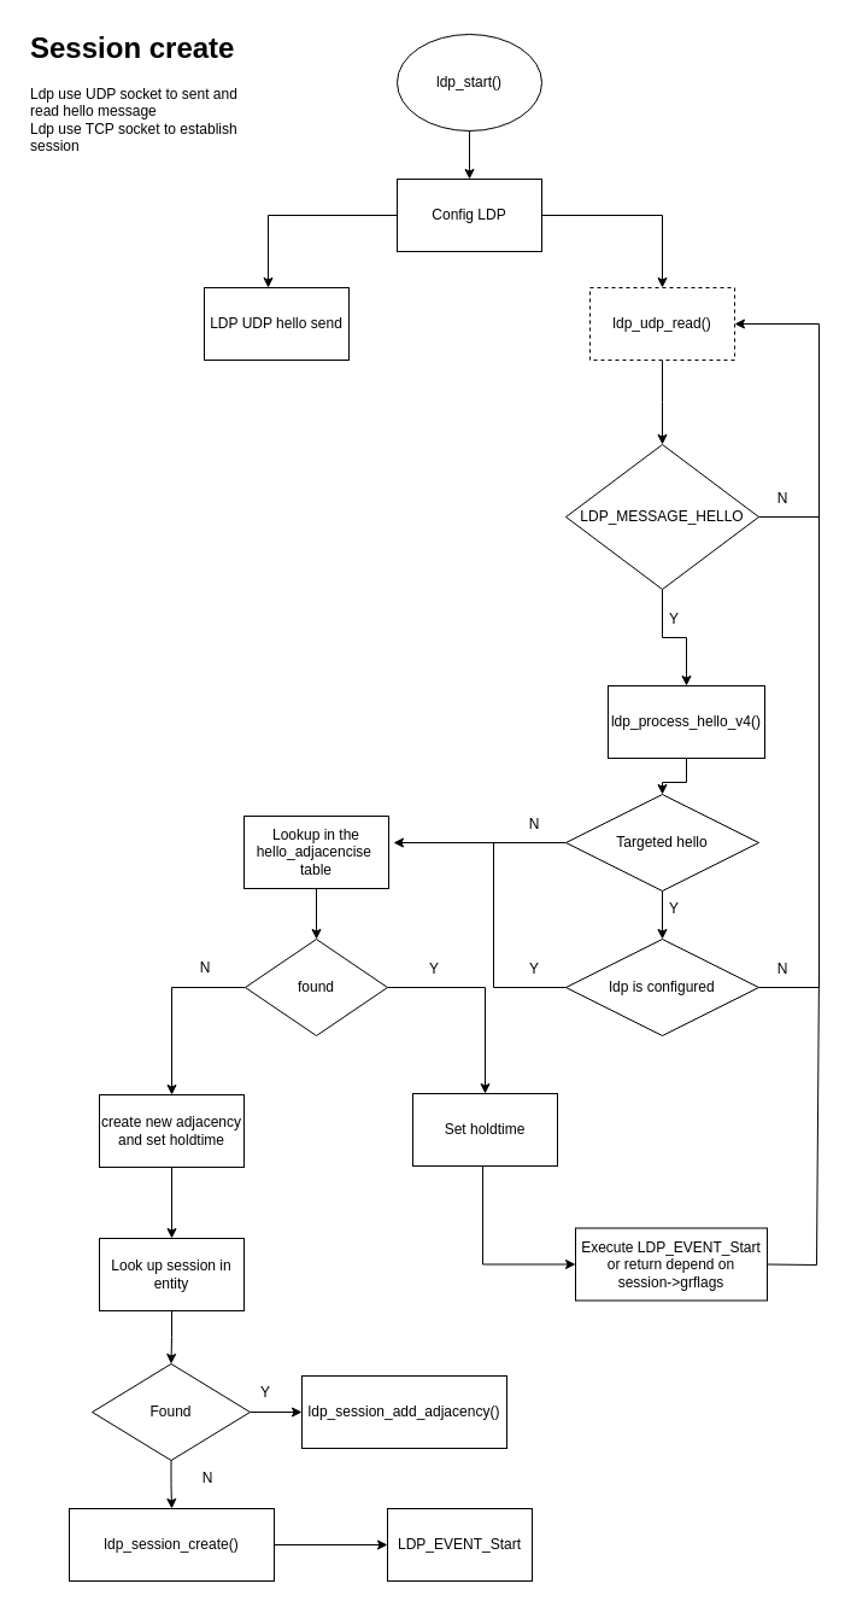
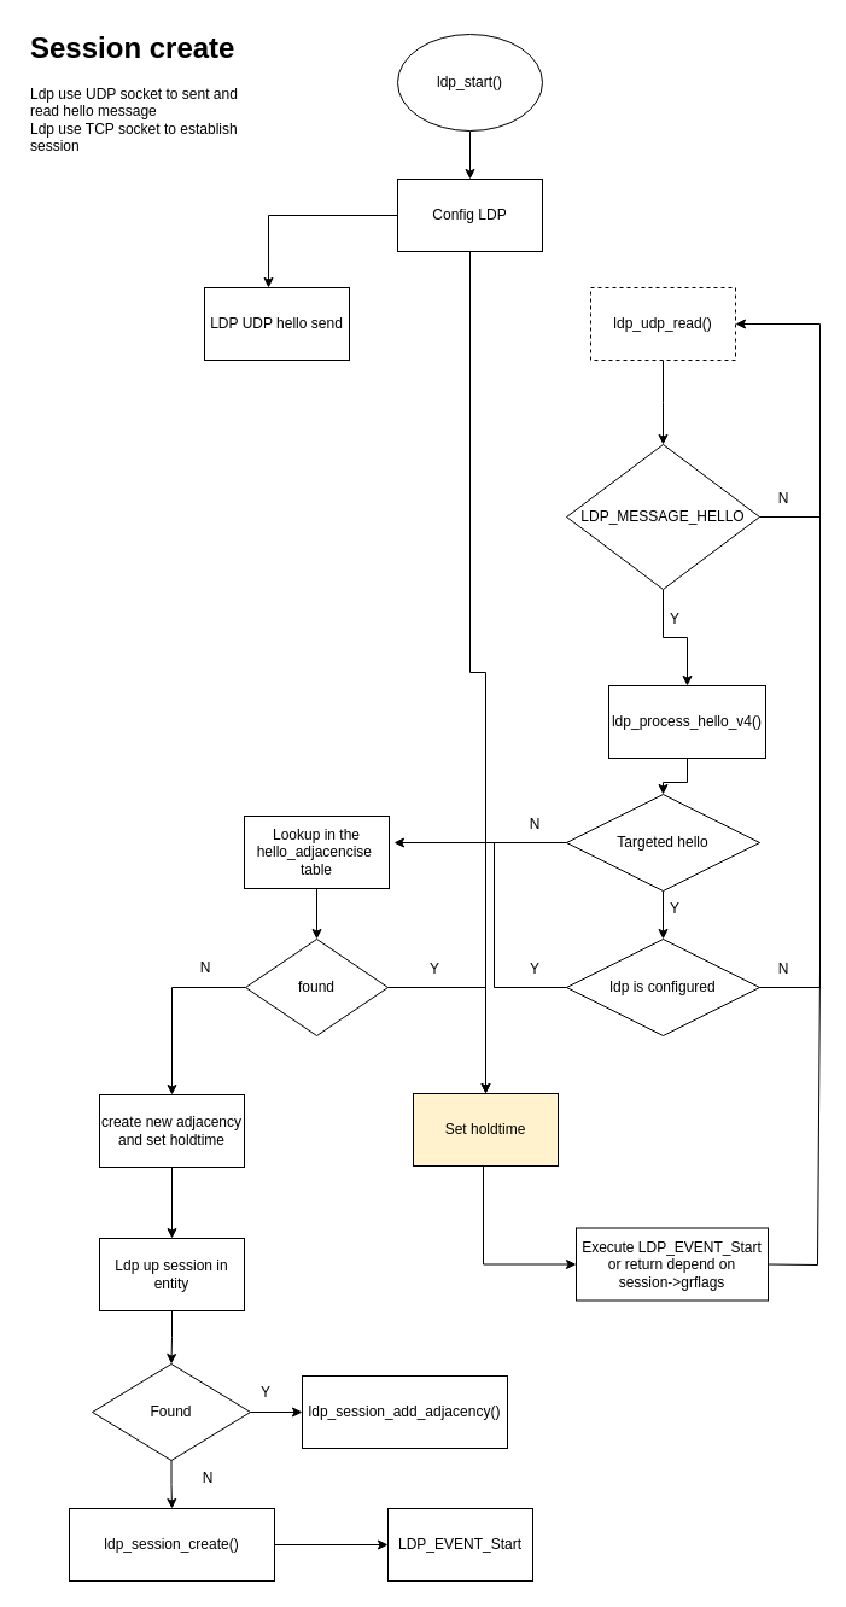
  <mxCell id="0" />
  <mxCell id="1" parent="0" />
  <mxCell id="2" style="edgeStyle=orthogonalEdgeStyle;rounded=0;orthogonalLoop=1;jettySize=auto;html=1;entryX=0.5;entryY=0;entryDx=0;entryDy=0;" parent="1" source="3" target="5" edge="1"><mxGeometry relative="1" as="geometry" /></mxCell>
  <mxCell id="3" value="ldp_start()" style="ellipse;whiteSpace=wrap;html=1;" parent="1" vertex="1"><mxGeometry x="329" y="28" width="120" height="80" as="geometry" /></mxCell>
- <mxCell id="4" style="edgeStyle=orthogonalEdgeStyle;rounded=0;orthogonalLoop=1;jettySize=auto;html=1;entryX=0.5;entryY=0;entryDx=0;entryDy=0;" parent="1" source="5" target="7" edge="1"><mxGeometry relative="1" as="geometry" /></mxCell>
+ <mxCell id="4" style="edgeStyle=orthogonalEdgeStyle;rounded=0;orthogonalLoop=1;jettySize=auto;html=1;" parent="1" source="5" target="36" edge="1"><mxGeometry relative="1" as="geometry" /></mxCell>
  <mxCell id="5" value="Config LDP" style="rounded=0;whiteSpace=wrap;html=1;" parent="1" vertex="1"><mxGeometry x="329" y="148" width="120" height="60" as="geometry" /></mxCell>
  <mxCell id="6" style="edgeStyle=orthogonalEdgeStyle;rounded=0;orthogonalLoop=1;jettySize=auto;html=1;entryX=0.5;entryY=0;entryDx=0;entryDy=0;" parent="1" source="7" edge="1"><mxGeometry relative="1" as="geometry"><mxPoint x="549" y="368" as="targetPoint" /></mxGeometry></mxCell>
  <mxCell id="7" value="ldp_udp_read()" style="rounded=0;whiteSpace=wrap;html=1;dashed=1;" parent="1" vertex="1"><mxGeometry x="489" y="238" width="120" height="60" as="geometry" /></mxCell>
  <mxCell id="8" value="LDP UDP hello send" style="rounded=0;whiteSpace=wrap;html=1;" parent="1" vertex="1"><mxGeometry x="169" y="238" width="120" height="60" as="geometry" /></mxCell>
  <mxCell id="9" style="edgeStyle=orthogonalEdgeStyle;rounded=0;orthogonalLoop=1;jettySize=auto;html=1;entryX=0.442;entryY=0;entryDx=0;entryDy=0;entryPerimeter=0;" parent="1" source="5" target="8" edge="1"><mxGeometry relative="1" as="geometry" /></mxCell>
  <mxCell id="10" style="edgeStyle=orthogonalEdgeStyle;rounded=0;orthogonalLoop=1;jettySize=auto;html=1;entryX=1;entryY=0.5;entryDx=0;entryDy=0;exitX=1;exitY=0.5;exitDx=0;exitDy=0;" parent="1" source="12" target="7" edge="1"><mxGeometry relative="1" as="geometry"><mxPoint x="654" y="273" as="targetPoint" /><mxPoint x="674" y="433" as="sourcePoint" /><Array as="points"><mxPoint x="679" y="428" /><mxPoint x="679" y="268" /></Array></mxGeometry></mxCell>
  <mxCell id="11" style="edgeStyle=orthogonalEdgeStyle;rounded=0;orthogonalLoop=1;jettySize=auto;html=1;entryX=0.5;entryY=0;entryDx=0;entryDy=0;" parent="1" source="12" target="14" edge="1"><mxGeometry relative="1" as="geometry" /></mxCell>
  <mxCell id="12" value="LDP_MESSAGE_HELLO" style="rhombus;whiteSpace=wrap;html=1;" parent="1" vertex="1"><mxGeometry x="469" y="368" width="160" height="120" as="geometry" /></mxCell>
  <mxCell id="13" style="edgeStyle=orthogonalEdgeStyle;rounded=0;orthogonalLoop=1;jettySize=auto;html=1;entryX=0.5;entryY=0;entryDx=0;entryDy=0;" parent="1" source="14" target="18" edge="1"><mxGeometry relative="1" as="geometry" /></mxCell>
  <mxCell id="14" value="ldp_process_hello_v4()" style="rounded=0;whiteSpace=wrap;html=1;" parent="1" vertex="1"><mxGeometry x="504" y="568" width="130" height="60" as="geometry" /></mxCell>
  <mxCell id="15" value="N" style="text;html=1;strokeColor=none;fillColor=none;align=center;verticalAlign=middle;whiteSpace=wrap;rounded=0;" parent="1" vertex="1"><mxGeometry x="619" y="398" width="60" height="30" as="geometry" /></mxCell>
  <mxCell id="16" value="Y" style="text;html=1;strokeColor=none;fillColor=none;align=center;verticalAlign=middle;whiteSpace=wrap;rounded=0;" parent="1" vertex="1"><mxGeometry x="529" y="498" width="60" height="30" as="geometry" /></mxCell>
  <mxCell id="17" style="edgeStyle=orthogonalEdgeStyle;rounded=0;orthogonalLoop=1;jettySize=auto;html=1;exitX=0.5;exitY=1;exitDx=0;exitDy=0;entryX=0.5;entryY=0;entryDx=0;entryDy=0;" parent="1" source="18" target="19" edge="1"><mxGeometry relative="1" as="geometry" /></mxCell>
  <mxCell id="18" value="Targeted hello" style="rhombus;whiteSpace=wrap;html=1;" parent="1" vertex="1"><mxGeometry x="469" y="658" width="160" height="80" as="geometry" /></mxCell>
  <mxCell id="19" value="ldp is configured" style="rhombus;whiteSpace=wrap;html=1;" parent="1" vertex="1"><mxGeometry x="469" y="778" width="160" height="80" as="geometry" /></mxCell>
  <mxCell id="20" value="Y" style="text;html=1;strokeColor=none;fillColor=none;align=center;verticalAlign=middle;whiteSpace=wrap;rounded=0;" parent="1" vertex="1"><mxGeometry x="529" y="738" width="60" height="30" as="geometry" /></mxCell>
  <mxCell id="21" value="" style="endArrow=none;html=1;rounded=0;" parent="1" edge="1"><mxGeometry width="50" height="50" relative="1" as="geometry"><mxPoint x="629" y="818" as="sourcePoint" /><mxPoint x="679" y="418" as="targetPoint" /><Array as="points"><mxPoint x="679" y="818" /></Array></mxGeometry></mxCell>
  <mxCell id="22" value="N" style="text;html=1;strokeColor=none;fillColor=none;align=center;verticalAlign=middle;whiteSpace=wrap;rounded=0;" parent="1" vertex="1"><mxGeometry x="619" y="788" width="60" height="30" as="geometry" /></mxCell>
  <mxCell id="23" style="edgeStyle=orthogonalEdgeStyle;rounded=0;orthogonalLoop=1;jettySize=auto;html=1;entryX=0.5;entryY=0;entryDx=0;entryDy=0;" parent="1" source="24" target="32" edge="1"><mxGeometry relative="1" as="geometry" /></mxCell>
  <mxCell id="24" value="Lookup in the hello_adjacencise&amp;nbsp; table" style="rounded=0;whiteSpace=wrap;html=1;" parent="1" vertex="1"><mxGeometry x="202" y="676" width="120" height="60" as="geometry" /></mxCell>
  <mxCell id="25" style="edgeStyle=orthogonalEdgeStyle;rounded=0;orthogonalLoop=1;jettySize=auto;html=1;entryX=1.033;entryY=0.367;entryDx=0;entryDy=0;entryPerimeter=0;" parent="1" source="18" target="24" edge="1"><mxGeometry relative="1" as="geometry" /></mxCell>
  <mxCell id="26" value="N" style="text;html=1;strokeColor=none;fillColor=none;align=center;verticalAlign=middle;whiteSpace=wrap;rounded=0;" parent="1" vertex="1"><mxGeometry x="413" y="668" width="60" height="30" as="geometry" /></mxCell>
  <mxCell id="27" value="" style="endArrow=none;html=1;rounded=0;" parent="1" edge="1"><mxGeometry width="50" height="50" relative="1" as="geometry"><mxPoint x="409" y="698" as="sourcePoint" /><mxPoint x="469" y="818" as="targetPoint" /><Array as="points"><mxPoint x="409" y="818" /></Array></mxGeometry></mxCell>
  <mxCell id="28" value="Y" style="text;html=1;strokeColor=none;fillColor=none;align=center;verticalAlign=middle;whiteSpace=wrap;rounded=0;" parent="1" vertex="1"><mxGeometry x="413" y="788" width="60" height="30" as="geometry" /></mxCell>
  <mxCell id="29" value="&lt;h1&gt;Session create&lt;/h1&gt;&lt;div&gt;Ldp use UDP socket to sent and read hello message&lt;/div&gt;&lt;div&gt;Ldp use TCP socket to establish session&lt;/div&gt;" style="text;html=1;strokeColor=none;fillColor=none;spacing=5;spacingTop=-20;whiteSpace=wrap;overflow=hidden;rounded=0;" parent="1" vertex="1"><mxGeometry x="20" y="20" width="190" height="120" as="geometry" /></mxCell>
  <mxCell id="30" style="edgeStyle=orthogonalEdgeStyle;rounded=0;orthogonalLoop=1;jettySize=auto;html=1;entryX=0.5;entryY=0;entryDx=0;entryDy=0;" parent="1" source="32" target="34" edge="1"><mxGeometry relative="1" as="geometry" /></mxCell>
  <mxCell id="31" style="edgeStyle=orthogonalEdgeStyle;rounded=0;orthogonalLoop=1;jettySize=auto;html=1;exitX=1;exitY=0.5;exitDx=0;exitDy=0;entryX=0.5;entryY=0;entryDx=0;entryDy=0;" parent="1" source="32" target="36" edge="1"><mxGeometry relative="1" as="geometry" /></mxCell>
  <mxCell id="32" value="found" style="rhombus;whiteSpace=wrap;html=1;" parent="1" vertex="1"><mxGeometry x="203" y="778" width="118" height="80" as="geometry" /></mxCell>
  <mxCell id="33" value="" style="edgeStyle=orthogonalEdgeStyle;rounded=0;orthogonalLoop=1;jettySize=auto;html=1;" parent="1" source="34" target="42" edge="1"><mxGeometry relative="1" as="geometry" /></mxCell>
  <mxCell id="34" value="create new adjacency&lt;br&gt;and set holdtime" style="rounded=0;whiteSpace=wrap;html=1;" parent="1" vertex="1"><mxGeometry x="82" y="907" width="120" height="60" as="geometry" /></mxCell>
  <mxCell id="35" style="edgeStyle=orthogonalEdgeStyle;rounded=0;orthogonalLoop=1;jettySize=auto;html=1;entryX=0;entryY=0.5;entryDx=0;entryDy=0;" parent="1" source="36" target="39" edge="1"><mxGeometry relative="1" as="geometry"><mxPoint x="401.5" y="1005" as="targetPoint" /><Array as="points"><mxPoint x="400" y="1048" /></Array></mxGeometry></mxCell>
- <mxCell id="36" value="Set holdtime" style="rounded=0;whiteSpace=wrap;html=1;" parent="1" vertex="1"><mxGeometry x="342" y="906" width="120" height="60" as="geometry" /></mxCell>
+ <mxCell id="36" value="Set holdtime" style="rounded=0;whiteSpace=wrap;html=1;fillColor=#fff2cc;" parent="1" vertex="1"><mxGeometry x="342" y="906" width="120" height="60" as="geometry" /></mxCell>
  <mxCell id="37" value="N" style="text;html=1;strokeColor=none;fillColor=none;align=center;verticalAlign=middle;whiteSpace=wrap;rounded=0;" parent="1" vertex="1"><mxGeometry x="140" y="787" width="60" height="30" as="geometry" /></mxCell>
  <mxCell id="38" value="Y" style="text;html=1;strokeColor=none;fillColor=none;align=center;verticalAlign=middle;whiteSpace=wrap;rounded=0;" parent="1" vertex="1"><mxGeometry x="330" y="788" width="60" height="30" as="geometry" /></mxCell>
  <mxCell id="39" value="Execute LDP_EVENT_Start or return depend on&lt;br&gt;session-&amp;gt;grflags" style="rounded=0;whiteSpace=wrap;html=1;" parent="1" vertex="1"><mxGeometry x="477" y="1017.5" width="159" height="60" as="geometry" /></mxCell>
  <mxCell id="40" value="" style="endArrow=none;html=1;rounded=0;entryX=1;entryY=0.5;entryDx=0;entryDy=0;exitX=1;exitY=0.5;exitDx=0;exitDy=0;" parent="1" source="39" target="22" edge="1"><mxGeometry width="50" height="50" relative="1" as="geometry"><mxPoint x="665" y="1047.5" as="sourcePoint" /><mxPoint x="676" y="818" as="targetPoint" /><Array as="points"><mxPoint x="677" y="1048" /></Array></mxGeometry></mxCell>
  <mxCell id="41" style="edgeStyle=orthogonalEdgeStyle;rounded=0;orthogonalLoop=1;jettySize=auto;html=1;" parent="1" source="42" target="45" edge="1"><mxGeometry relative="1" as="geometry" /></mxCell>
- <mxCell id="42" value="Look up session in entity" style="whiteSpace=wrap;html=1;rounded=0;" parent="1" vertex="1"><mxGeometry x="82" y="1026" width="120" height="60" as="geometry" /></mxCell>
+ <mxCell id="42" value="Ldp up session in entity" style="whiteSpace=wrap;html=1;rounded=0;" parent="1" vertex="1"><mxGeometry x="82" y="1026" width="120" height="60" as="geometry" /></mxCell>
  <mxCell id="43" style="edgeStyle=orthogonalEdgeStyle;rounded=0;orthogonalLoop=1;jettySize=auto;html=1;" parent="1" source="45" target="46" edge="1"><mxGeometry relative="1" as="geometry"><mxPoint x="310" y="1170" as="targetPoint" /></mxGeometry></mxCell>
  <mxCell id="44" style="edgeStyle=orthogonalEdgeStyle;rounded=0;orthogonalLoop=1;jettySize=auto;html=1;exitX=0.5;exitY=1;exitDx=0;exitDy=0;entryX=0.5;entryY=0;entryDx=0;entryDy=0;" parent="1" source="45" target="49" edge="1"><mxGeometry relative="1" as="geometry" /></mxCell>
  <mxCell id="45" value="Found" style="rhombus;whiteSpace=wrap;html=1;" parent="1" vertex="1"><mxGeometry x="76" y="1130" width="131" height="80" as="geometry" /></mxCell>
  <mxCell id="46" value="ldp_session_add_adjacency()" style="rounded=0;whiteSpace=wrap;html=1;" parent="1" vertex="1"><mxGeometry x="250" y="1140" width="170" height="60" as="geometry" /></mxCell>
  <mxCell id="47" value="Y" style="text;html=1;strokeColor=none;fillColor=none;align=center;verticalAlign=middle;whiteSpace=wrap;rounded=0;" parent="1" vertex="1"><mxGeometry x="190" y="1139" width="60" height="30" as="geometry" /></mxCell>
  <mxCell id="48" value="" style="edgeStyle=orthogonalEdgeStyle;rounded=0;orthogonalLoop=1;jettySize=auto;html=1;" edge="1" parent="1" source="49" target="51"><mxGeometry relative="1" as="geometry" /></mxCell>
  <mxCell id="49" value="ldp_session_create()" style="rounded=0;whiteSpace=wrap;html=1;" parent="1" vertex="1"><mxGeometry x="57" y="1250" width="170" height="60" as="geometry" /></mxCell>
  <mxCell id="50" value="N" style="text;html=1;strokeColor=none;fillColor=none;align=center;verticalAlign=middle;whiteSpace=wrap;rounded=0;" vertex="1" parent="1"><mxGeometry x="142" y="1210" width="60" height="30" as="geometry" /></mxCell>
  <mxCell id="51" value="LDP_EVENT_Start" style="whiteSpace=wrap;html=1;rounded=0;" vertex="1" parent="1"><mxGeometry x="321" y="1250" width="120" height="60" as="geometry" /></mxCell>
